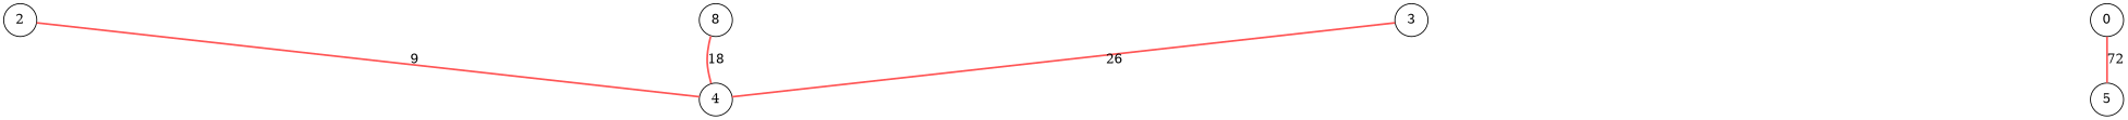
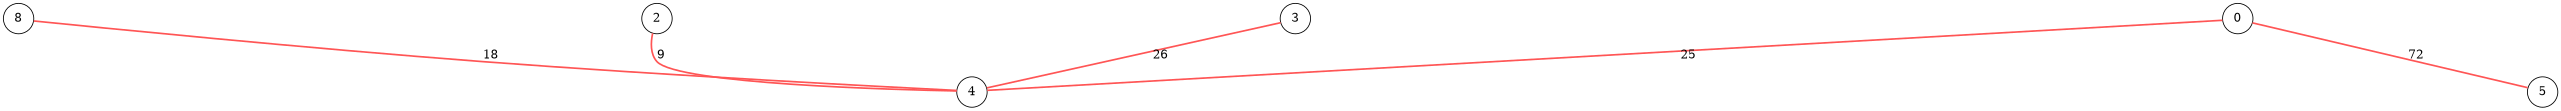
  graph {
    nodesep=10.0
    node [shape=circle]
    edge [color="#ff5555" style=bold]
    2
    4
    n3 [label=8]
    0
    5
    3
    2 -- 4 [label=9]
    n3 -- 4 [label=18]
+   0 -- 4 [label=25]
    0 -- 5 [label=72]
    3 -- 4 [label=26]
  }
